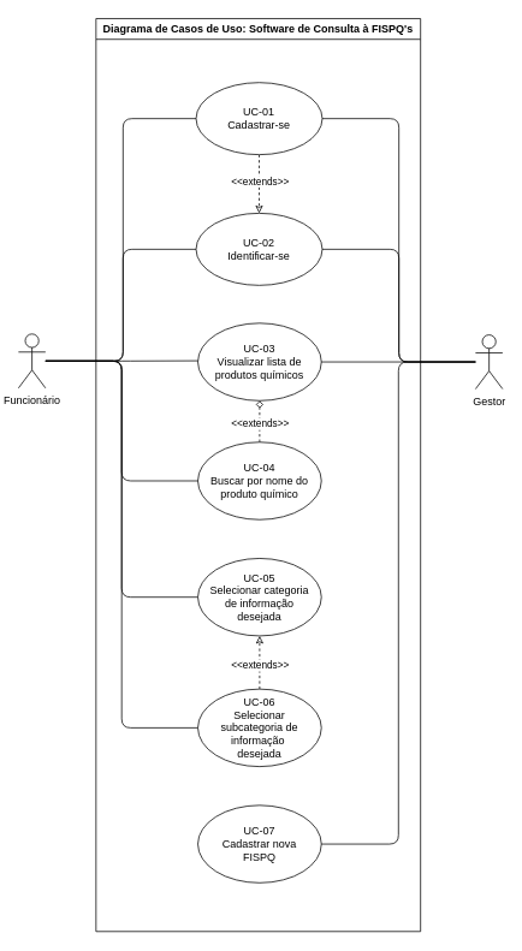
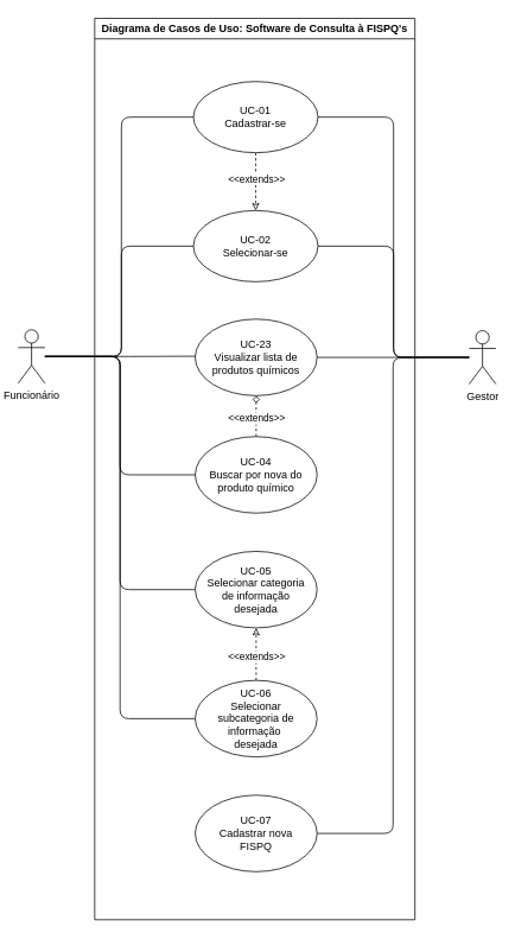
  <mxCell id="0" />
  <mxCell id="1" parent="0" />
  <mxCell id="2" value="Diagrama de Casos de Uso: Software de Consulta à FISPQ's" style="swimlane;whiteSpace=wrap;html=1;" vertex="1" parent="1"><mxGeometry x="106" y="20" width="360" height="1013" as="geometry" /></mxCell>
  <mxCell id="3" style="edgeStyle=orthogonalEdgeStyle;rounded=0;orthogonalLoop=1;jettySize=auto;html=1;exitX=0.5;exitY=1;exitDx=0;exitDy=0;entryX=0.5;entryY=0;entryDx=0;entryDy=0;dashed=1;endArrow=classic;endFill=0;" edge="1" parent="2" source="5" target="6"><mxGeometry relative="1" as="geometry" /></mxCell>
  <mxCell id="4" value="&amp;lt;&amp;lt;extends&amp;gt;&amp;gt;" style="edgeLabel;html=1;align=center;verticalAlign=middle;resizable=0;points=[];" vertex="1" connectable="0" parent="3"><mxGeometry x="-0.122" relative="1" as="geometry"><mxPoint as="offset" /></mxGeometry></mxCell>
  <mxCell id="5" value="UC-01&lt;div&gt;Cadastrar-se&lt;/div&gt;" style="ellipse;whiteSpace=wrap;html=1;" vertex="1" parent="2"><mxGeometry x="111" y="71" width="140" height="80" as="geometry" /></mxCell>
- <mxCell id="6" value="UC-02&lt;div&gt;Identificar-se&lt;/div&gt;" style="ellipse;whiteSpace=wrap;html=1;" vertex="1" parent="2"><mxGeometry x="111" y="216" width="140" height="80" as="geometry" /></mxCell>
- <mxCell id="7" value="UC-03&lt;div&gt;Visualizar lista de produtos químicos&lt;/div&gt;" style="ellipse;whiteSpace=wrap;html=1;" vertex="1" parent="2"><mxGeometry x="113" y="338" width="137" height="86" as="geometry" /></mxCell>
+ <mxCell id="6" value="UC-02&lt;div&gt;Selecionar-se&lt;/div&gt;" style="ellipse;whiteSpace=wrap;html=1;" vertex="1" parent="2"><mxGeometry x="111" y="216" width="140" height="80" as="geometry" /></mxCell>
+ <mxCell id="7" value="UC-23&lt;div&gt;Visualizar lista de produtos químicos&lt;/div&gt;" style="ellipse;whiteSpace=wrap;html=1;" vertex="1" parent="2"><mxGeometry x="113" y="338" width="137" height="86" as="geometry" /></mxCell>
  <mxCell id="8" style="edgeStyle=orthogonalEdgeStyle;rounded=0;orthogonalLoop=1;jettySize=auto;html=1;exitX=0.5;exitY=0;exitDx=0;exitDy=0;entryX=0.5;entryY=1;entryDx=0;entryDy=0;dashed=1;endArrow=diamond;endFill=0;" edge="1" parent="2" source="10" target="7"><mxGeometry relative="1" as="geometry" /></mxCell>
  <mxCell id="9" value="&amp;lt;&amp;lt;extends&amp;gt;&amp;gt;" style="edgeLabel;html=1;align=center;verticalAlign=middle;resizable=0;points=[];" vertex="1" connectable="0" parent="8"><mxGeometry x="-0.089" relative="1" as="geometry"><mxPoint as="offset" /></mxGeometry></mxCell>
- <mxCell id="10" value="UC-04&lt;div&gt;Buscar por nome do produto químico&lt;/div&gt;" style="ellipse;whiteSpace=wrap;html=1;" vertex="1" parent="2"><mxGeometry x="113" y="470" width="137" height="86" as="geometry" /></mxCell>
+ <mxCell id="10" value="UC-04&lt;div&gt;Buscar por nova do produto químico&lt;/div&gt;" style="ellipse;whiteSpace=wrap;html=1;" vertex="1" parent="2"><mxGeometry x="113" y="470" width="137" height="86" as="geometry" /></mxCell>
  <mxCell id="11" value="UC-05&lt;div&gt;Selecionar categoria&lt;/div&gt;&lt;div&gt;de informação&lt;/div&gt;&lt;div&gt;desejada&lt;/div&gt;" style="ellipse;whiteSpace=wrap;html=1;" vertex="1" parent="2"><mxGeometry x="113" y="599" width="137" height="86" as="geometry" /></mxCell>
  <mxCell id="12" style="edgeStyle=orthogonalEdgeStyle;rounded=0;orthogonalLoop=1;jettySize=auto;html=1;entryX=0.5;entryY=1;entryDx=0;entryDy=0;dashed=1;endArrow=classic;endFill=0;" edge="1" parent="2" source="14" target="11"><mxGeometry relative="1" as="geometry" /></mxCell>
  <mxCell id="13" value="&amp;lt;&amp;lt;extends&amp;gt;&amp;gt;" style="edgeLabel;html=1;align=center;verticalAlign=middle;resizable=0;points=[];" vertex="1" connectable="0" parent="12"><mxGeometry x="-0.09" relative="1" as="geometry"><mxPoint as="offset" /></mxGeometry></mxCell>
  <mxCell id="14" value="UC-06&lt;div&gt;Selecionar&lt;/div&gt;&lt;div&gt;subcategoria de informação&amp;nbsp;&lt;/div&gt;&lt;div&gt;desejada&lt;br&gt;&lt;/div&gt;" style="ellipse;whiteSpace=wrap;html=1;" vertex="1" parent="2"><mxGeometry x="113" y="744" width="137" height="86" as="geometry" /></mxCell>
  <mxCell id="15" value="UC-07&lt;div&gt;Cadastrar nova&lt;/div&gt;&lt;div&gt;FISPQ&lt;/div&gt;" style="ellipse;whiteSpace=wrap;html=1;" vertex="1" parent="2"><mxGeometry x="113" y="873" width="137" height="86" as="geometry" /></mxCell>
  <mxCell id="16" style="edgeStyle=orthogonalEdgeStyle;shape=connector;curved=0;rounded=1;orthogonalLoop=1;jettySize=auto;html=1;entryX=0;entryY=0.5;entryDx=0;entryDy=0;strokeColor=default;align=center;verticalAlign=middle;fontFamily=Helvetica;fontSize=11;fontColor=default;labelBackgroundColor=default;startFill=0;endArrow=none;" edge="1" parent="1" source="21" target="5"><mxGeometry relative="1" as="geometry"><Array as="points"><mxPoint x="136" y="400" /><mxPoint x="136" y="131" /></Array></mxGeometry></mxCell>
  <mxCell id="17" style="edgeStyle=orthogonalEdgeStyle;shape=connector;curved=0;rounded=1;orthogonalLoop=1;jettySize=auto;html=1;entryX=0;entryY=0.5;entryDx=0;entryDy=0;strokeColor=default;align=center;verticalAlign=middle;fontFamily=Helvetica;fontSize=11;fontColor=default;labelBackgroundColor=default;startFill=0;endArrow=none;" edge="1" parent="1" source="21" target="6"><mxGeometry relative="1" as="geometry"><Array as="points"><mxPoint x="136" y="400" /><mxPoint x="136" y="276" /></Array></mxGeometry></mxCell>
  <mxCell id="18" style="edgeStyle=orthogonalEdgeStyle;shape=connector;curved=0;rounded=1;orthogonalLoop=1;jettySize=auto;html=1;entryX=0;entryY=0.5;entryDx=0;entryDy=0;strokeColor=default;align=center;verticalAlign=middle;fontFamily=Helvetica;fontSize=11;fontColor=default;labelBackgroundColor=default;startFill=0;endArrow=none;" edge="1" parent="1" source="21" target="10"><mxGeometry relative="1" as="geometry" /></mxCell>
  <mxCell id="19" style="edgeStyle=orthogonalEdgeStyle;shape=connector;curved=0;rounded=1;orthogonalLoop=1;jettySize=auto;html=1;entryX=0;entryY=0.5;entryDx=0;entryDy=0;strokeColor=default;align=center;verticalAlign=middle;fontFamily=Helvetica;fontSize=11;fontColor=default;labelBackgroundColor=default;startFill=0;endArrow=none;" edge="1" parent="1" source="21" target="11"><mxGeometry relative="1" as="geometry" /></mxCell>
  <mxCell id="20" style="edgeStyle=orthogonalEdgeStyle;shape=connector;curved=0;rounded=1;orthogonalLoop=1;jettySize=auto;html=1;entryX=0;entryY=0.5;entryDx=0;entryDy=0;strokeColor=default;align=center;verticalAlign=middle;fontFamily=Helvetica;fontSize=11;fontColor=default;labelBackgroundColor=default;startFill=0;endArrow=none;" edge="1" parent="1" source="21" target="14"><mxGeometry relative="1" as="geometry" /></mxCell>
  <mxCell id="21" value="Funcionário" style="shape=umlActor;verticalLabelPosition=bottom;verticalAlign=top;html=1;outlineConnect=0;" vertex="1" parent="1"><mxGeometry x="20" y="370" width="30" height="60" as="geometry" /></mxCell>
  <mxCell id="22" style="edgeStyle=orthogonalEdgeStyle;shape=connector;curved=0;rounded=1;orthogonalLoop=1;jettySize=auto;html=1;entryX=1;entryY=0.5;entryDx=0;entryDy=0;strokeColor=default;align=center;verticalAlign=middle;fontFamily=Helvetica;fontSize=11;fontColor=default;labelBackgroundColor=default;startFill=0;endArrow=none;" edge="1" parent="1" source="26" target="7"><mxGeometry relative="1" as="geometry" /></mxCell>
  <mxCell id="23" style="edgeStyle=orthogonalEdgeStyle;shape=connector;curved=0;rounded=1;orthogonalLoop=1;jettySize=auto;html=1;entryX=1;entryY=0.5;entryDx=0;entryDy=0;strokeColor=default;align=center;verticalAlign=middle;fontFamily=Helvetica;fontSize=11;fontColor=default;labelBackgroundColor=default;startFill=0;endArrow=none;" edge="1" parent="1" source="26" target="6"><mxGeometry relative="1" as="geometry" /></mxCell>
  <mxCell id="24" style="edgeStyle=orthogonalEdgeStyle;shape=connector;curved=0;rounded=1;orthogonalLoop=1;jettySize=auto;html=1;entryX=1;entryY=0.5;entryDx=0;entryDy=0;strokeColor=default;align=center;verticalAlign=middle;fontFamily=Helvetica;fontSize=11;fontColor=default;labelBackgroundColor=default;startFill=0;endArrow=none;" edge="1" parent="1" source="26" target="5"><mxGeometry relative="1" as="geometry" /></mxCell>
  <mxCell id="25" style="edgeStyle=orthogonalEdgeStyle;shape=connector;curved=0;rounded=1;orthogonalLoop=1;jettySize=auto;html=1;entryX=1;entryY=0.5;entryDx=0;entryDy=0;strokeColor=default;align=center;verticalAlign=middle;fontFamily=Helvetica;fontSize=11;fontColor=default;labelBackgroundColor=default;startFill=0;endArrow=none;" edge="1" parent="1" source="26" target="15"><mxGeometry relative="1" as="geometry" /></mxCell>
  <mxCell id="26" value="Gestor" style="shape=umlActor;verticalLabelPosition=bottom;verticalAlign=top;html=1;outlineConnect=0;" vertex="1" parent="1"><mxGeometry x="527" y="371" width="30" height="60" as="geometry" /></mxCell>
  <mxCell id="27" style="edgeStyle=orthogonalEdgeStyle;shape=connector;curved=0;rounded=1;orthogonalLoop=1;jettySize=auto;html=1;entryX=0;entryY=0.485;entryDx=0;entryDy=0;entryPerimeter=0;strokeColor=default;align=center;verticalAlign=middle;fontFamily=Helvetica;fontSize=11;fontColor=default;labelBackgroundColor=default;startFill=0;endArrow=none;" edge="1" parent="1" source="21" target="7"><mxGeometry relative="1" as="geometry" /></mxCell>
